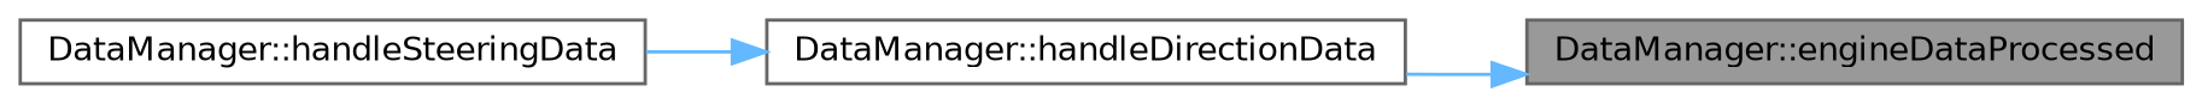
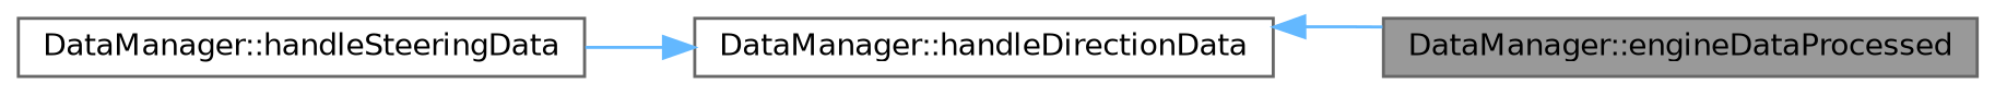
  digraph {
    rankdir=RL
    node [color=grey40 fillcolor=white fontname=Helvetica fontsize=10 shape=box style=filled]
    edge [color=steelblue1 dir=back fontname=Helvetica fontsize=10 labelfontname=Helvetica labelfontsize=10 style=solid]
    n1 [color=gray40 fillcolor=grey60 fontcolor=black height=0.2 label="DataManager::engineDataProcessed" width=0.4]
    n2 [height=0.2 label="DataManager::handleDirectionData" width=0.4]
    n3 [height=0.2 label="DataManager::handleSteeringData" width=0.4]
-   n1 -> n2
+   n2 -> n1
    n2 -> n3
  }
